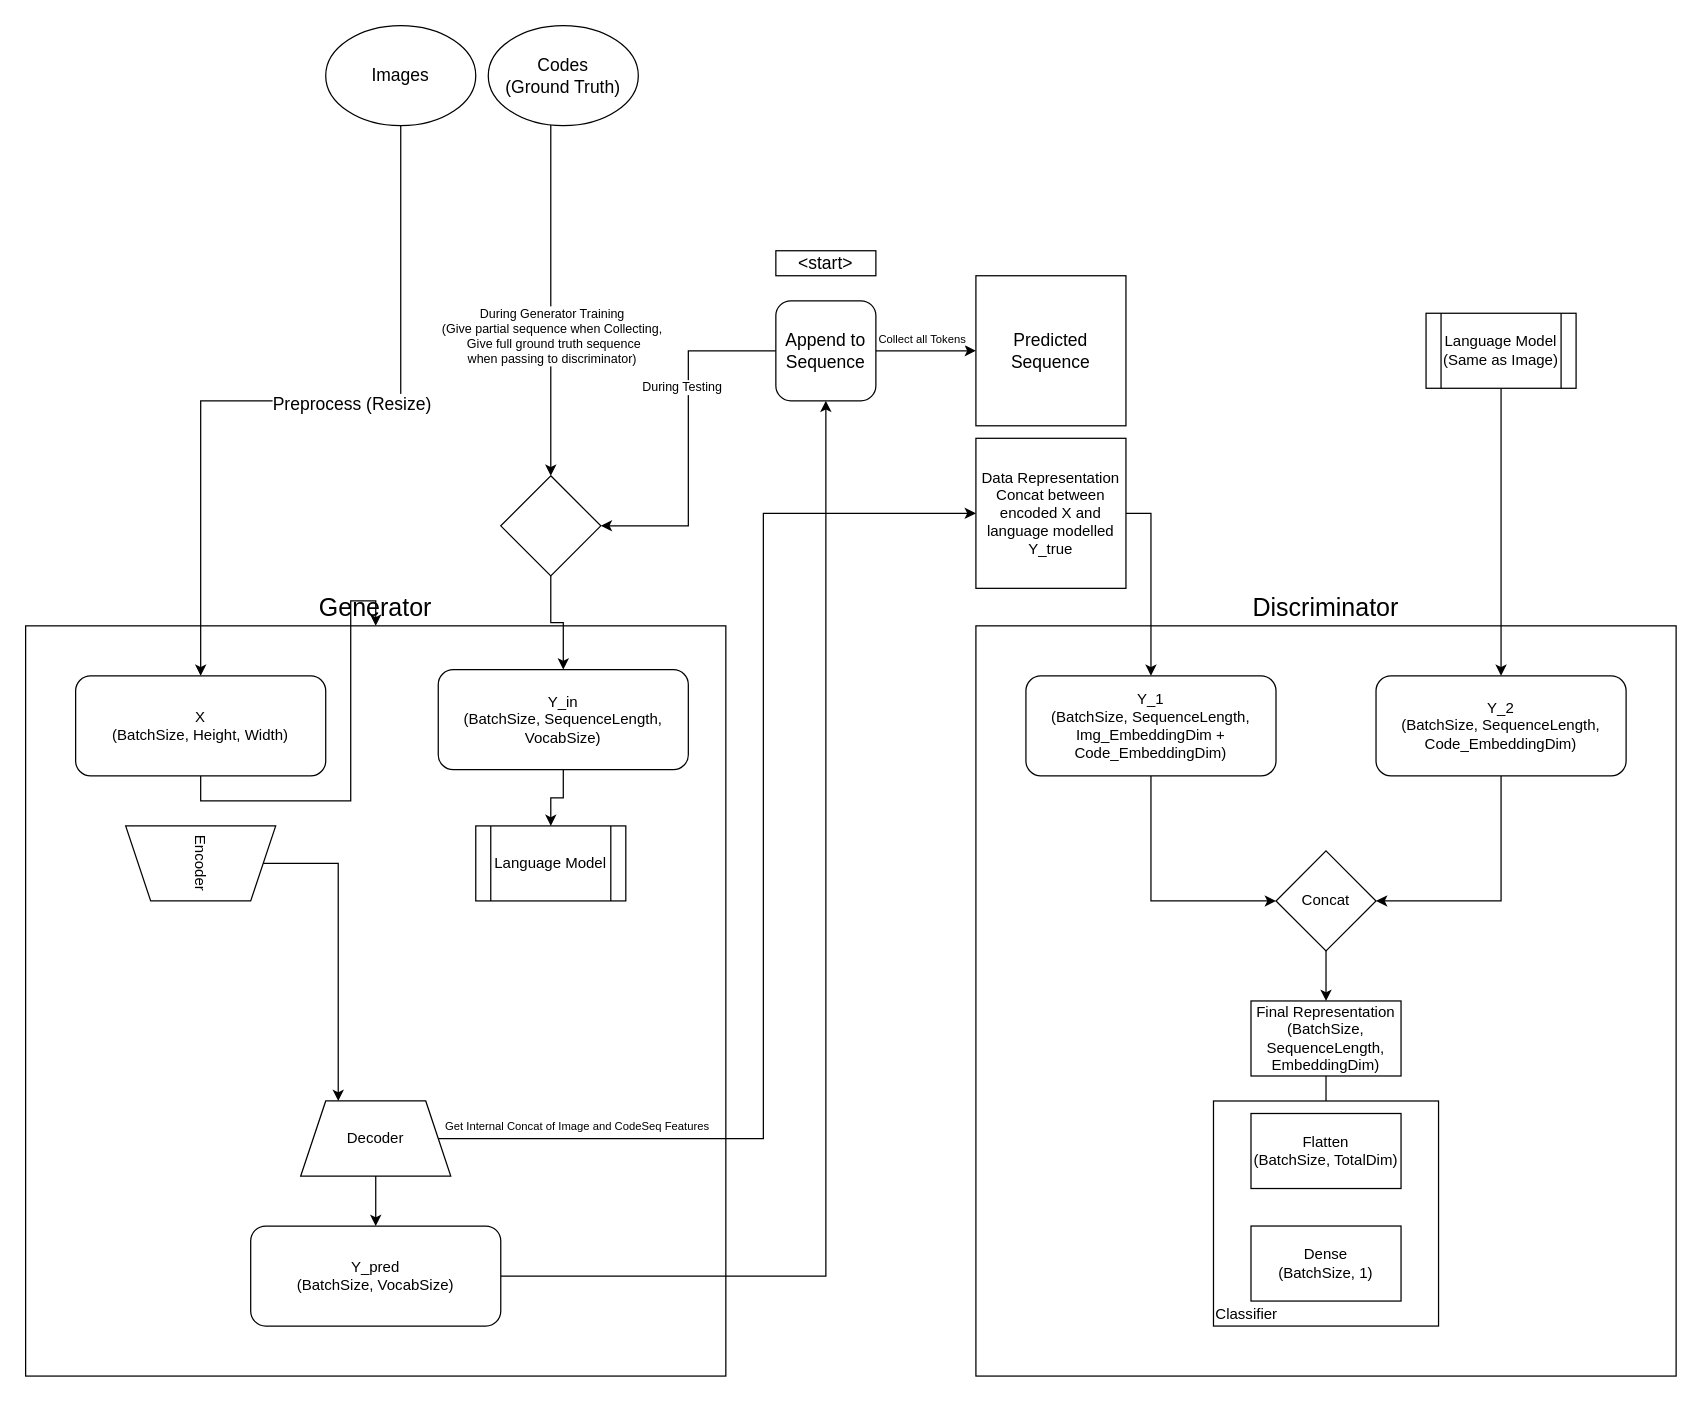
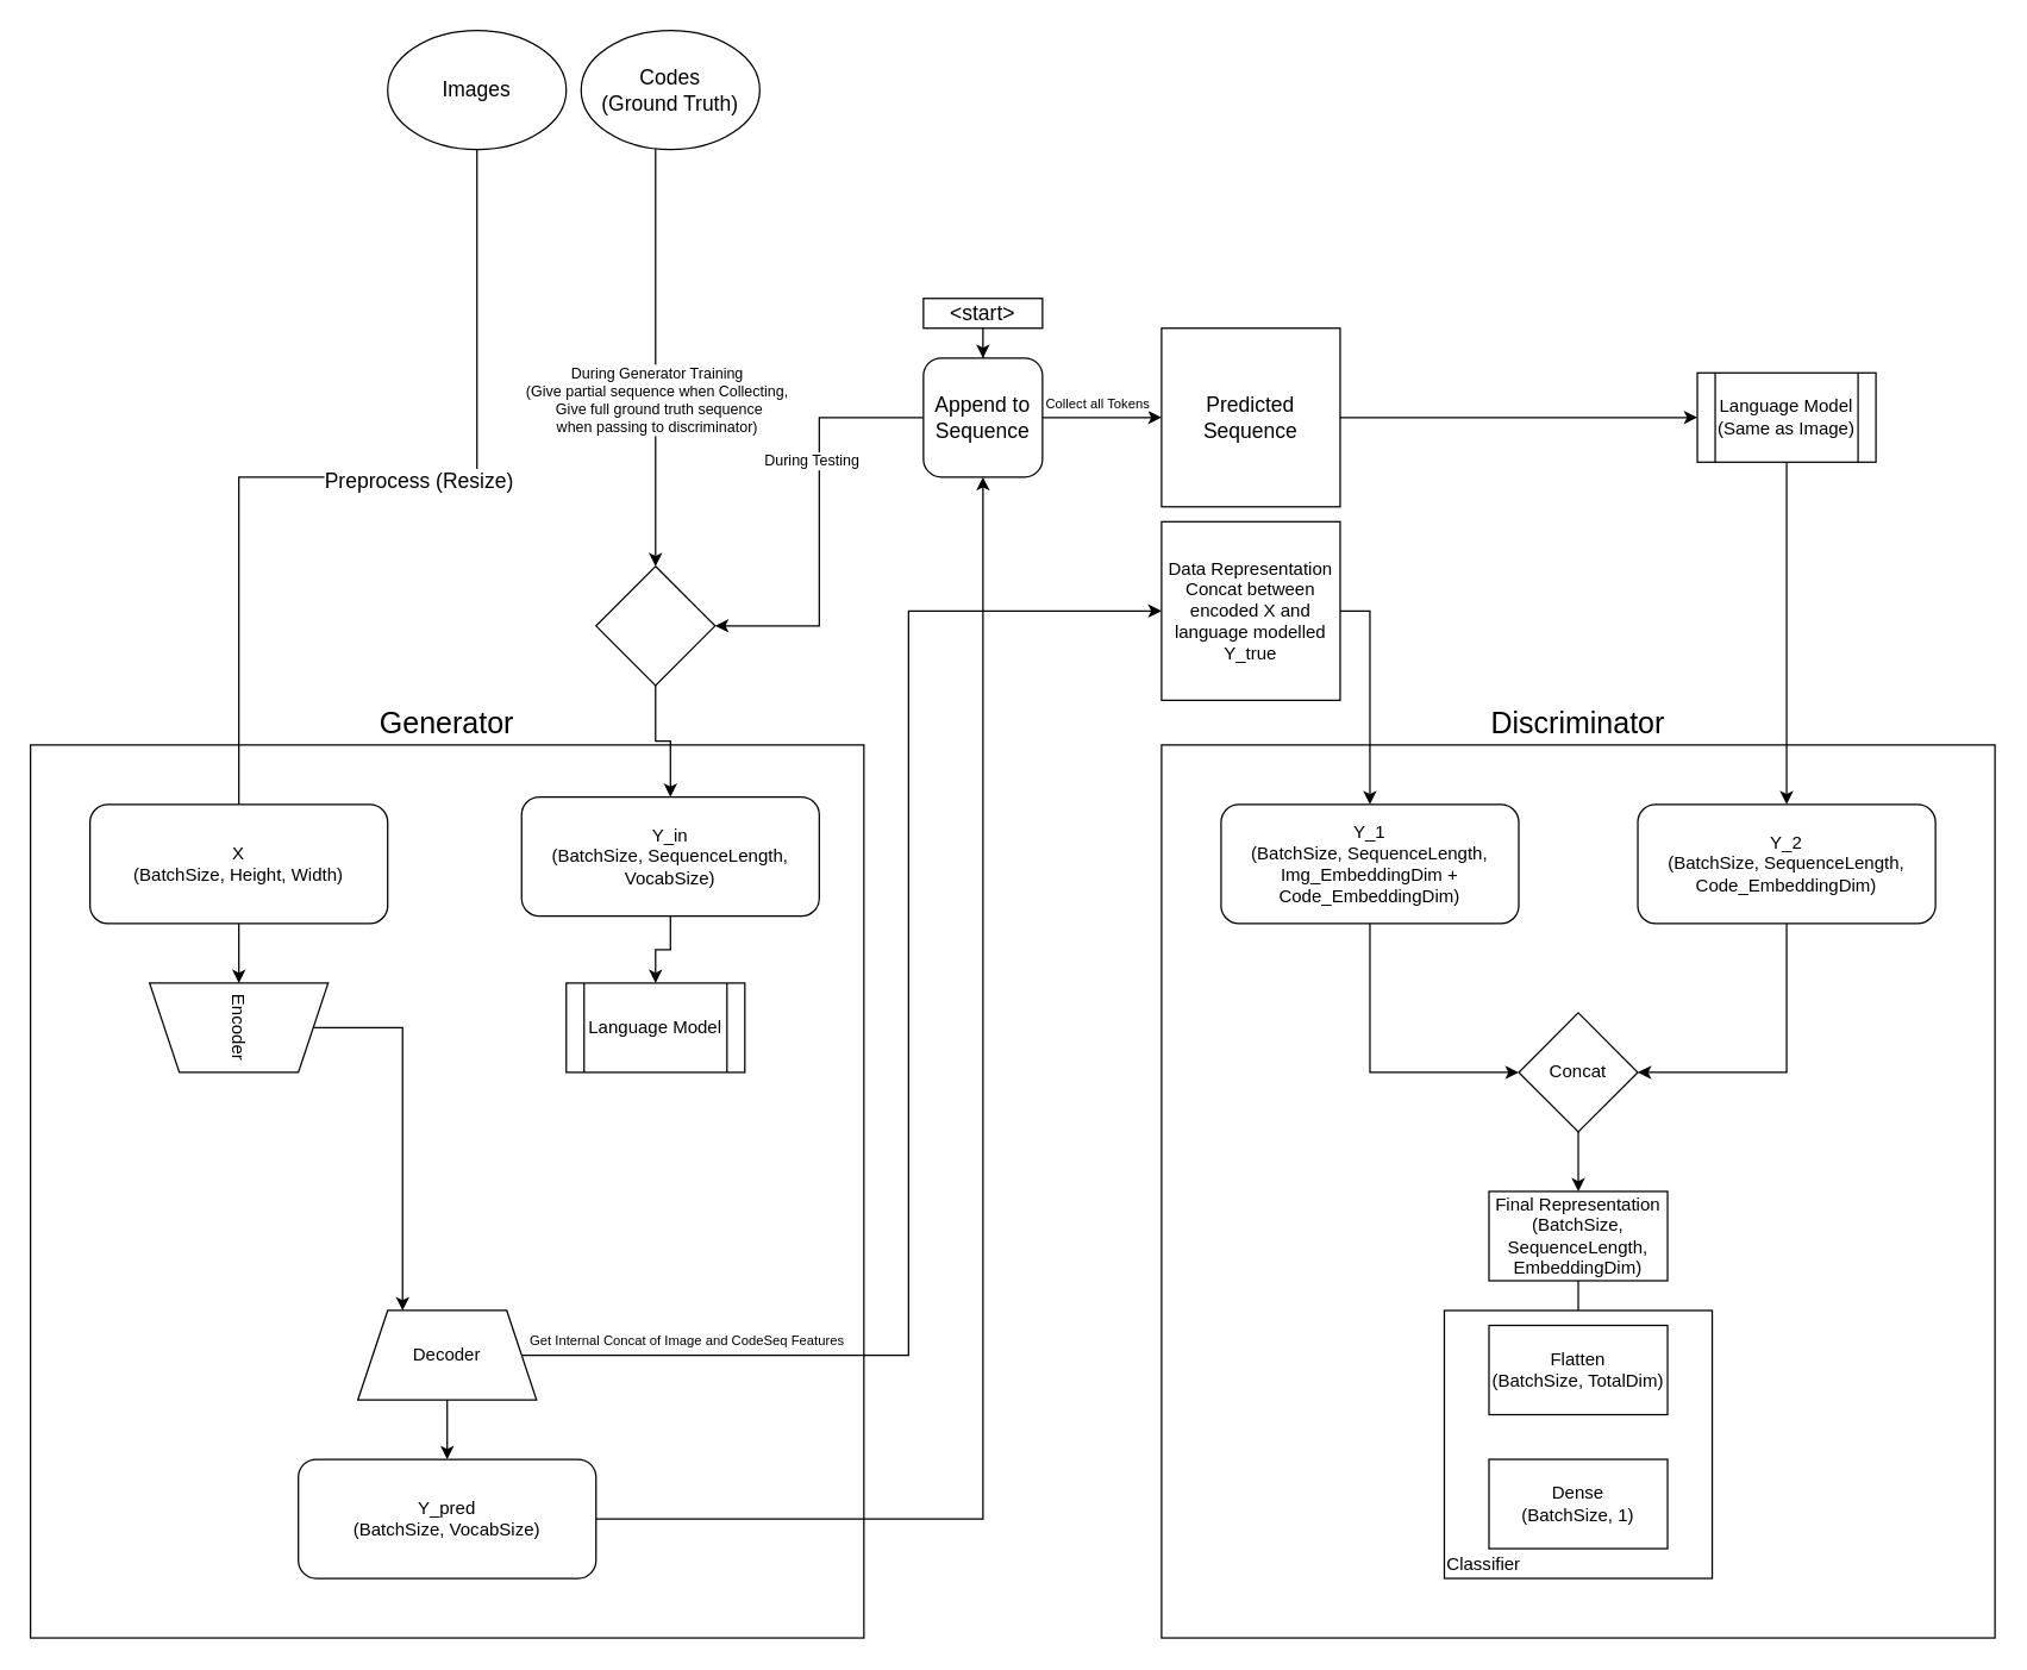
  <mxCell id="0" />
  <mxCell id="1" parent="0" />
  <mxCell id="2" value="Discriminator" style="rounded=0;whiteSpace=wrap;html=1;labelPosition=center;verticalLabelPosition=top;align=center;verticalAlign=bottom;fontSize=20;" parent="1" vertex="1"><mxGeometry x="780" y="500" width="560" height="600" as="geometry" /></mxCell>
  <mxCell id="3" value="Generator" style="rounded=0;whiteSpace=wrap;html=1;labelPosition=center;verticalLabelPosition=top;align=center;verticalAlign=bottom;fontSize=20;" parent="1" vertex="1"><mxGeometry x="20" y="500" width="560" height="600" as="geometry" /></mxCell>
- <mxCell id="4" style="edgeStyle=orthogonalEdgeStyle;rounded=0;orthogonalLoop=1;jettySize=auto;html=1;fontFamily=Helvetica;" parent="1" source="5" target="3" edge="1"><mxGeometry relative="1" as="geometry" /></mxCell>
+ <mxCell id="4" style="edgeStyle=orthogonalEdgeStyle;rounded=0;orthogonalLoop=1;jettySize=auto;html=1;entryX=0.5;entryY=1;entryDx=0;entryDy=0;fontFamily=Helvetica;" parent="1" source="5" target="9" edge="1"><mxGeometry relative="1" as="geometry" /></mxCell>
  <mxCell id="5" value="X&lt;br&gt;(BatchSize, Height, Width)" style="rounded=1;whiteSpace=wrap;html=1;fontSize=12;glass=0;strokeWidth=1;shadow=0;" parent="1" vertex="1"><mxGeometry x="60" y="540" width="200" height="80" as="geometry" /></mxCell>
  <mxCell id="6" style="edgeStyle=orthogonalEdgeStyle;rounded=0;orthogonalLoop=1;jettySize=auto;html=1;entryX=0.5;entryY=1;entryDx=0;entryDy=0;fontSize=10;" parent="1" source="7" target="29" edge="1"><mxGeometry relative="1" as="geometry" /></mxCell>
  <mxCell id="7" value="Y_pred &lt;br&gt;(BatchSize, VocabSize)" style="rounded=1;whiteSpace=wrap;html=1;fontSize=12;glass=0;strokeWidth=1;shadow=0;" parent="1" vertex="1"><mxGeometry x="200" y="980" width="200" height="80" as="geometry" /></mxCell>
  <mxCell id="8" style="edgeStyle=orthogonalEdgeStyle;rounded=0;orthogonalLoop=1;jettySize=auto;html=1;entryX=0.25;entryY=0;entryDx=0;entryDy=0;" parent="1" source="9" target="13" edge="1"><mxGeometry relative="1" as="geometry" /></mxCell>
  <mxCell id="9" value="Encoder" style="shape=trapezoid;perimeter=trapezoidPerimeter;whiteSpace=wrap;html=1;fixedSize=1;rotation=-180;textDirection=ltr;labelBackgroundColor=none;fontFamily=Helvetica;horizontal=0;labelPosition=center;verticalLabelPosition=middle;align=center;verticalAlign=middle;" parent="1" vertex="1"><mxGeometry x="100" y="660" width="120" height="60" as="geometry" /></mxCell>
  <mxCell id="10" style="edgeStyle=orthogonalEdgeStyle;rounded=0;orthogonalLoop=1;jettySize=auto;html=1;entryX=0.5;entryY=0;entryDx=0;entryDy=0;fontFamily=Helvetica;" parent="1" source="13" target="7" edge="1"><mxGeometry relative="1" as="geometry" /></mxCell>
  <mxCell id="11" style="edgeStyle=orthogonalEdgeStyle;rounded=0;orthogonalLoop=1;jettySize=auto;html=1;entryX=0;entryY=0.5;entryDx=0;entryDy=0;" parent="1" source="13" target="35" edge="1"><mxGeometry relative="1" as="geometry"><Array as="points"><mxPoint x="610" y="910" /><mxPoint x="610" y="410" /></Array></mxGeometry></mxCell>
  <mxCell id="12" value="Get Internal Concat of Image and CodeSeq Features" style="edgeLabel;html=1;align=center;verticalAlign=middle;resizable=0;points=[];fontSize=9;" parent="11" vertex="1" connectable="0"><mxGeometry x="-0.881" relative="1" as="geometry"><mxPoint x="55" y="-10" as="offset" /></mxGeometry></mxCell>
  <mxCell id="13" value="Decoder" style="shape=trapezoid;perimeter=trapezoidPerimeter;whiteSpace=wrap;html=1;fixedSize=1;labelBackgroundColor=none;fontFamily=Helvetica;" parent="1" vertex="1"><mxGeometry x="240" y="880" width="120" height="60" as="geometry" /></mxCell>
  <mxCell id="14" value="Language Model" style="shape=process;whiteSpace=wrap;html=1;backgroundOutline=1;labelBackgroundColor=none;fontFamily=Helvetica;" parent="1" vertex="1"><mxGeometry x="380" y="660" width="120" height="60" as="geometry" /></mxCell>
  <mxCell id="15" style="edgeStyle=orthogonalEdgeStyle;rounded=0;orthogonalLoop=1;jettySize=auto;html=1;entryX=0.5;entryY=0;entryDx=0;entryDy=0;fontFamily=Helvetica;" parent="1" source="16" target="14" edge="1"><mxGeometry relative="1" as="geometry" /></mxCell>
  <mxCell id="16" value="Y_in&lt;br&gt;(BatchSize, SequenceLength, VocabSize)" style="rounded=1;whiteSpace=wrap;html=1;fontSize=12;glass=0;strokeWidth=1;shadow=0;" parent="1" vertex="1"><mxGeometry x="350" y="535" width="200" height="80" as="geometry" /></mxCell>
- <mxCell id="17" style="edgeStyle=orthogonalEdgeStyle;rounded=0;orthogonalLoop=1;jettySize=auto;html=1;entryX=0.5;entryY=0;entryDx=0;entryDy=0;fontSize=20;" parent="1" source="19" target="5" edge="1"><mxGeometry relative="1" as="geometry" /></mxCell>
+ <mxCell id="17" style="edgeStyle=orthogonalEdgeStyle;rounded=0;orthogonalLoop=1;jettySize=auto;html=1;entryX=0.5;entryY=0;entryDx=0;entryDy=0;fontSize=20;endArrow=none;" parent="1" source="19" target="5" edge="1"><mxGeometry relative="1" as="geometry" /></mxCell>
  <mxCell id="18" value="Preprocess (Resize)" style="edgeLabel;html=1;align=center;verticalAlign=middle;resizable=0;points=[];fontSize=14;" parent="17" vertex="1" connectable="0"><mxGeometry x="-0.133" y="2" relative="1" as="geometry"><mxPoint as="offset" /></mxGeometry></mxCell>
  <mxCell id="19" value="Images" style="ellipse;whiteSpace=wrap;html=1;fontSize=14;" parent="1" vertex="1"><mxGeometry x="260" y="20" width="120" height="80" as="geometry" /></mxCell>
  <mxCell id="20" style="edgeStyle=orthogonalEdgeStyle;rounded=0;orthogonalLoop=1;jettySize=auto;html=1;fontSize=14;" parent="1" source="22" target="24" edge="1"><mxGeometry relative="1" as="geometry"><Array as="points"><mxPoint x="440" y="310" /><mxPoint x="440" y="310" /></Array></mxGeometry></mxCell>
  <mxCell id="21" value="During Generator Training&lt;br style=&quot;font-size: 10px;&quot;&gt;(Give partial sequence when Collecting,&lt;br style=&quot;font-size: 10px;&quot;&gt;&amp;nbsp;Give full ground truth sequence &lt;br style=&quot;font-size: 10px;&quot;&gt;when passing to discriminator)" style="edgeLabel;html=1;align=center;verticalAlign=middle;resizable=0;points=[];fontSize=10;" parent="20" vertex="1" connectable="0"><mxGeometry x="0.195" relative="1" as="geometry"><mxPoint as="offset" /></mxGeometry></mxCell>
  <mxCell id="22" value="Codes&lt;br&gt;(Ground Truth)" style="ellipse;whiteSpace=wrap;html=1;fontSize=14;" parent="1" vertex="1"><mxGeometry x="390" y="20" width="120" height="80" as="geometry" /></mxCell>
  <mxCell id="23" style="edgeStyle=orthogonalEdgeStyle;rounded=0;orthogonalLoop=1;jettySize=auto;html=1;entryX=0.5;entryY=0;entryDx=0;entryDy=0;fontSize=14;" parent="1" source="24" target="16" edge="1"><mxGeometry relative="1" as="geometry" /></mxCell>
  <mxCell id="24" value="" style="rhombus;whiteSpace=wrap;html=1;fontSize=14;" parent="1" vertex="1"><mxGeometry x="400" y="380" width="80" height="80" as="geometry" /></mxCell>
  <mxCell id="25" style="edgeStyle=orthogonalEdgeStyle;rounded=0;orthogonalLoop=1;jettySize=auto;html=1;entryX=1;entryY=0.5;entryDx=0;entryDy=0;fontSize=13;" parent="1" source="29" target="24" edge="1"><mxGeometry relative="1" as="geometry" /></mxCell>
  <mxCell id="26" value="During Testing" style="edgeLabel;html=1;align=center;verticalAlign=middle;resizable=0;points=[];fontSize=10;" parent="25" vertex="1" connectable="0"><mxGeometry x="-0.235" y="-1" relative="1" as="geometry"><mxPoint x="-5" y="-9" as="offset" /></mxGeometry></mxCell>
  <mxCell id="27" style="edgeStyle=orthogonalEdgeStyle;rounded=0;orthogonalLoop=1;jettySize=auto;html=1;entryX=0;entryY=0.5;entryDx=0;entryDy=0;fontSize=14;" parent="1" source="29" target="33" edge="1"><mxGeometry relative="1" as="geometry"><Array as="points"><mxPoint x="720" y="280" /><mxPoint x="720" y="280" /></Array></mxGeometry></mxCell>
  <mxCell id="28" value="Collect all Tokens" style="edgeLabel;html=1;align=center;verticalAlign=middle;resizable=0;points=[];fontSize=9;" parent="27" vertex="1" connectable="0"><mxGeometry x="-0.226" relative="1" as="geometry"><mxPoint x="5" y="-10" as="offset" /></mxGeometry></mxCell>
  <mxCell id="29" value="Append to Sequence" style="whiteSpace=wrap;html=1;aspect=fixed;fontSize=14;rounded=1;" parent="1" vertex="1"><mxGeometry x="620" y="240" width="80" height="80" as="geometry" /></mxCell>
+ <mxCell id="30" style="edgeStyle=orthogonalEdgeStyle;rounded=0;orthogonalLoop=1;jettySize=auto;html=1;entryX=0.5;entryY=0;entryDx=0;entryDy=0;fontSize=14;" parent="1" source="31" target="29" edge="1"><mxGeometry relative="1" as="geometry" /></mxCell>
  <mxCell id="31" value="&amp;lt;start&amp;gt;" style="rounded=0;whiteSpace=wrap;html=1;fontSize=14;" parent="1" vertex="1"><mxGeometry x="620" y="200" width="80" height="20" as="geometry" /></mxCell>
+ <mxCell id="32" style="edgeStyle=orthogonalEdgeStyle;rounded=0;orthogonalLoop=1;jettySize=auto;html=1;fontSize=12;" parent="1" source="33" target="41" edge="1"><mxGeometry relative="1" as="geometry" /></mxCell>
  <mxCell id="33" value="Predicted Sequence" style="whiteSpace=wrap;html=1;aspect=fixed;fontSize=14;" parent="1" vertex="1"><mxGeometry x="780" y="220" width="120" height="120" as="geometry" /></mxCell>
  <mxCell id="34" style="edgeStyle=orthogonalEdgeStyle;rounded=0;orthogonalLoop=1;jettySize=auto;html=1;fontSize=12;entryX=0.5;entryY=0;entryDx=0;entryDy=0;exitX=1;exitY=0.5;exitDx=0;exitDy=0;" parent="1" source="35" target="37" edge="1"><mxGeometry relative="1" as="geometry"><mxPoint x="920" y="490" as="targetPoint" /></mxGeometry></mxCell>
  <mxCell id="35" value="Data Representation&lt;br style=&quot;font-size: 12px;&quot;&gt;Concat between encoded X and language modelled Y_true" style="whiteSpace=wrap;html=1;aspect=fixed;fontSize=12;" parent="1" vertex="1"><mxGeometry x="780" y="350" width="120" height="120" as="geometry" /></mxCell>
  <mxCell id="36" style="edgeStyle=orthogonalEdgeStyle;rounded=0;orthogonalLoop=1;jettySize=auto;html=1;entryX=0;entryY=0.5;entryDx=0;entryDy=0;fontSize=12;" parent="1" source="37" target="43" edge="1"><mxGeometry relative="1" as="geometry" /></mxCell>
  <mxCell id="37" value="Y_1&lt;br&gt;(BatchSize, SequenceLength, Img_EmbeddingDim + Code_EmbeddingDim)" style="rounded=1;whiteSpace=wrap;html=1;fontSize=12;glass=0;strokeWidth=1;shadow=0;" parent="1" vertex="1"><mxGeometry x="820" y="540" width="200" height="80" as="geometry" /></mxCell>
  <mxCell id="38" style="edgeStyle=orthogonalEdgeStyle;rounded=0;orthogonalLoop=1;jettySize=auto;html=1;entryX=1;entryY=0.5;entryDx=0;entryDy=0;fontSize=12;" parent="1" source="39" target="43" edge="1"><mxGeometry relative="1" as="geometry" /></mxCell>
  <mxCell id="39" value="Y_2&lt;br&gt;(BatchSize, SequenceLength, Code_EmbeddingDim)" style="rounded=1;whiteSpace=wrap;html=1;fontSize=12;glass=0;strokeWidth=1;shadow=0;" parent="1" vertex="1"><mxGeometry x="1100" y="540" width="200" height="80" as="geometry" /></mxCell>
  <mxCell id="40" style="edgeStyle=orthogonalEdgeStyle;rounded=0;orthogonalLoop=1;jettySize=auto;html=1;entryX=0.5;entryY=0;entryDx=0;entryDy=0;fontSize=12;" parent="1" source="41" target="39" edge="1"><mxGeometry relative="1" as="geometry" /></mxCell>
  <mxCell id="41" value="Language Model&lt;br&gt;(Same as Image)" style="shape=process;whiteSpace=wrap;html=1;backgroundOutline=1;labelBackgroundColor=none;fontFamily=Helvetica;" parent="1" vertex="1"><mxGeometry x="1140" y="250" width="120" height="60" as="geometry" /></mxCell>
  <mxCell id="42" style="edgeStyle=orthogonalEdgeStyle;rounded=0;orthogonalLoop=1;jettySize=auto;html=1;entryX=0.5;entryY=0;entryDx=0;entryDy=0;fontSize=12;" parent="1" source="43" target="45" edge="1"><mxGeometry relative="1" as="geometry" /></mxCell>
  <mxCell id="43" value="Concat" style="rhombus;whiteSpace=wrap;html=1;fontSize=12;" parent="1" vertex="1"><mxGeometry x="1020" y="680" width="80" height="80" as="geometry" /></mxCell>
  <mxCell id="44" style="edgeStyle=orthogonalEdgeStyle;rounded=0;orthogonalLoop=1;jettySize=auto;html=1;exitX=0.5;exitY=1;exitDx=0;exitDy=0;entryX=0.5;entryY=0;entryDx=0;entryDy=0;fontSize=12;" parent="1" source="45" target="48" edge="1"><mxGeometry relative="1" as="geometry" /></mxCell>
  <mxCell id="45" value="Final Representation&lt;br&gt;(BatchSize, SequenceLength, EmbeddingDim)" style="rounded=0;whiteSpace=wrap;html=1;fontSize=12;" parent="1" vertex="1"><mxGeometry x="1000" y="800" width="120" height="60" as="geometry" /></mxCell>
  <mxCell id="46" style="edgeStyle=orthogonalEdgeStyle;rounded=0;orthogonalLoop=1;jettySize=auto;html=1;exitX=0.5;exitY=1;exitDx=0;exitDy=0;entryX=0.5;entryY=0;entryDx=0;entryDy=0;fontSize=12;" parent="1" source="48" target="49" edge="1"><mxGeometry relative="1" as="geometry" /></mxCell>
  <mxCell id="47" value="Classifier" style="whiteSpace=wrap;html=1;aspect=fixed;fontSize=12;align=left;verticalAlign=bottom;horizontal=1;labelPosition=center;verticalLabelPosition=middle;" parent="1" vertex="1"><mxGeometry x="970" y="880" width="180" height="180" as="geometry" /></mxCell>
  <mxCell id="48" value="Flatten&lt;br&gt;(BatchSize, TotalDim)" style="rounded=0;whiteSpace=wrap;html=1;fontSize=12;" parent="1" vertex="1"><mxGeometry x="1000" y="890" width="120" height="60" as="geometry" /></mxCell>
  <mxCell id="49" value="Dense&lt;br&gt;(BatchSize, 1)" style="rounded=0;whiteSpace=wrap;html=1;fontSize=12;" parent="1" vertex="1"><mxGeometry x="1000" y="980" width="120" height="60" as="geometry" /></mxCell>
